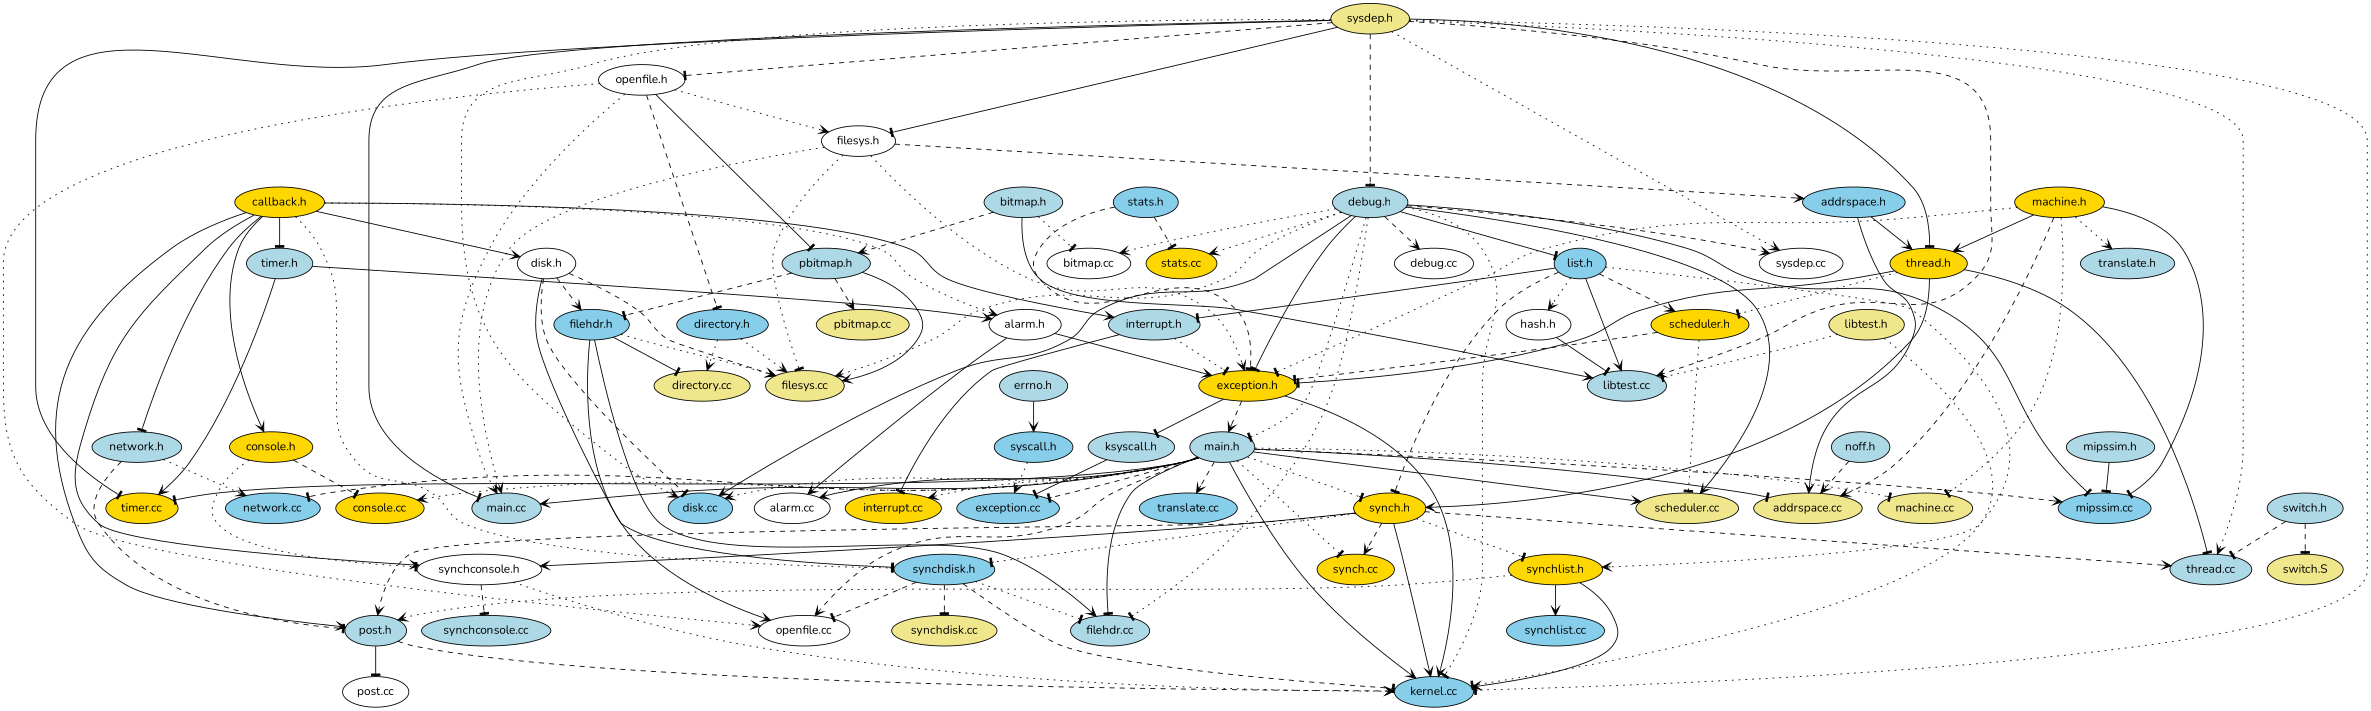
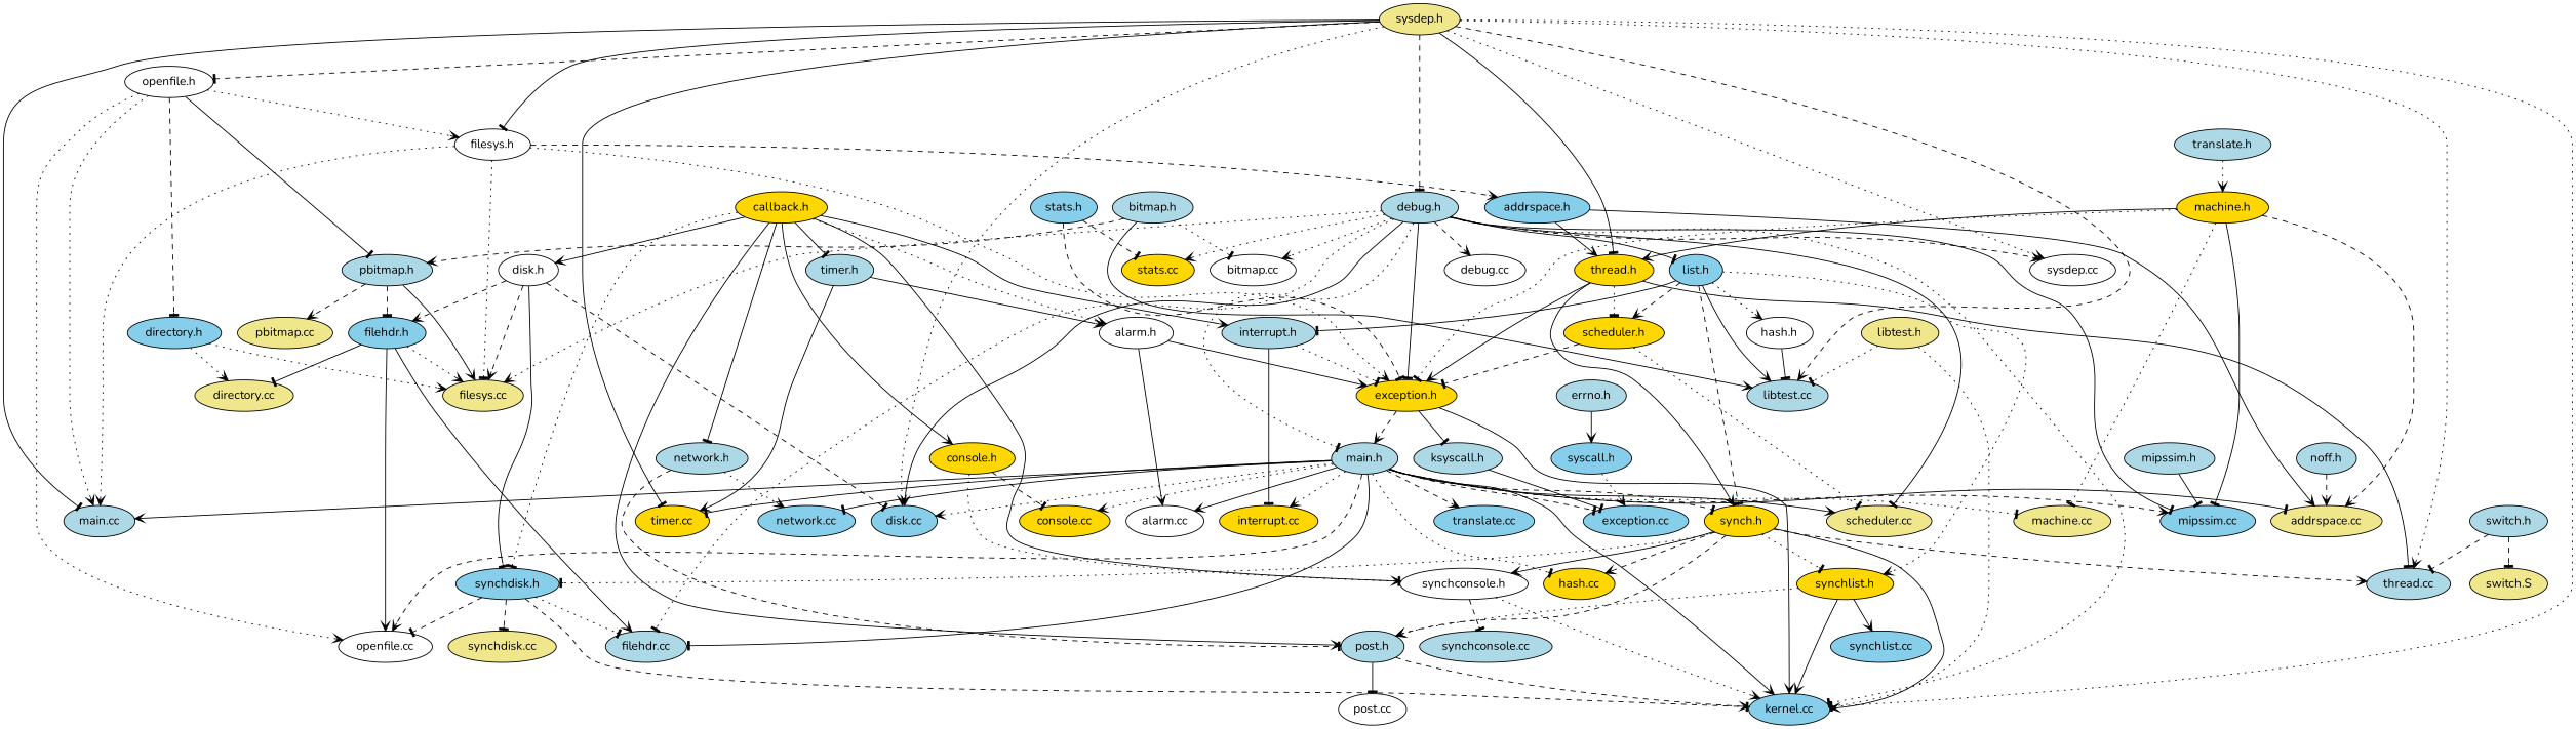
  digraph {
    fontname=Nunito
    node [fillcolor=lightblue fontname=Nunito style=filled]
    edge [arrowhead=vee fontname=Nunito style=solid]
    "filehdr.h" [fillcolor=skyblue]
    "directory.cc" [fillcolor=khaki]
    "filehdr.cc"
    "filesys.cc" [fillcolor=khaki]
    "openfile.cc" [fillcolor=white]
    "directory.h" [fillcolor=skyblue]
    "openfile.h" [fillcolor=white]
    "pbitmap.h"
    "filesys.h" [fillcolor=white]
    "main.cc"
    "pbitmap.cc" [fillcolor=khaki]
    n12 [fillcolor=gold label="exception.h"]
    "addrspace.h" [fillcolor=skyblue]
    "debug.h"
    "main.h"
    "bitmap.cc" [fillcolor=white]
    "debug.cc" [fillcolor=white]
    "list.h" [fillcolor=skyblue]
    "sysdep.cc" [fillcolor=white]
    "disk.cc" [fillcolor=skyblue]
    "mipssim.cc" [fillcolor=skyblue]
    "stats.cc" [fillcolor=gold]
    "kernel.cc" [fillcolor=skyblue]
    "scheduler.cc" [fillcolor=khaki]
    "synch.h" [fillcolor=gold]
    "console.cc" [fillcolor=gold]
    "interrupt.cc" [fillcolor=gold]
    "machine.cc" [fillcolor=khaki]
    "network.cc" [fillcolor=skyblue]
    "timer.cc" [fillcolor=gold]
    "translate.cc" [fillcolor=skyblue]
    "alarm.cc" [fillcolor=white]
-   "synch.cc" [fillcolor=gold]
+   "synch.cc" [fillcolor=gold label="hash.cc"]
    "addrspace.cc" [fillcolor=khaki]
    "exception.cc" [fillcolor=skyblue]
    "libtest.cc"
    "synchlist.h" [fillcolor=gold]
    "interrupt.h"
    "hash.h" [fillcolor=white]
    "scheduler.h" [fillcolor=gold]
    "ksyscall.h"
    "synchdisk.h" [fillcolor=skyblue]
    "synchdisk.cc" [fillcolor=khaki]
    "thread.cc"
    "post.h"
    "synchconsole.h" [fillcolor=white]
    "disk.h" [fillcolor=white]
    "thread.h" [fillcolor=gold]
    "sysdep.h" [fillcolor=khaki]
    "bitmap.h"
    "post.cc" [fillcolor=white]
    "synchlist.cc" [fillcolor=skyblue]
    "synchconsole.cc"
    "callback.h" [fillcolor=gold]
    "console.h" [fillcolor=gold]
    "network.h"
    "timer.h"
    "alarm.h" [fillcolor=white]
    "libtest.h" [fillcolor=khaki]
    "machine.h" [fillcolor=gold]
    "translate.h"
    "mipssim.h"
    "stats.h" [fillcolor=skyblue]
    "switch.h"
    "switch.S" [fillcolor=khaki]
    "noff.h"
    "syscall.h" [fillcolor=skyblue]
    "errno.h"
    "filehdr.h" -> "directory.cc" [arrowhead=tee]
    "filehdr.h" -> "filehdr.cc"
    "filehdr.h" -> "filesys.cc" [style=dotted]
    "filehdr.h" -> "openfile.cc"
    "directory.h" -> "directory.cc" [style=dotted]
    "directory.h" -> "filesys.cc" [style=dotted]
    "openfile.h" -> "openfile.cc" [style=dotted]
    "openfile.h" -> "directory.h" [arrowhead=tee style=dashed]
    "openfile.h" -> "pbitmap.h" [arrowhead=tee]
    "openfile.h" -> "filesys.h" [style=dotted]
    "openfile.h" -> "main.cc" [style=dotted]
    "pbitmap.h" -> "filehdr.h" [arrowhead=tee style=dashed]
    "pbitmap.h" -> "filesys.cc"
    "pbitmap.h" -> "pbitmap.cc" [style=dashed]
    "filesys.h" -> "filesys.cc" [arrowhead=tee style=dotted]
    "filesys.h" -> "main.cc" [style=dotted]
    "filesys.h" -> n12 [style=dotted]
    "filesys.h" -> "addrspace.h" [style=dashed]
    n12 -> "main.h" [style=dashed]
    n12 -> "kernel.cc"
    n12 -> "ksyscall.h" [arrowhead=tee]
    "addrspace.h" -> "addrspace.cc"
    "addrspace.h" -> "thread.h"
    "debug.h" -> "filehdr.cc" [arrowhead=tee style=dotted]
    "debug.h" -> "filesys.cc" [style=dotted]
    "debug.h" -> n12 [arrowhead=tee]
    "debug.h" -> "main.h" [arrowhead=tee style=dotted]
    "debug.h" -> "bitmap.cc" [style=dotted]
    "debug.h" -> "debug.cc" [style=dashed]
    "debug.h" -> "list.h" [arrowhead=tee]
    "debug.h" -> "sysdep.cc" [style=dashed]
    "debug.h" -> "disk.cc"
    "debug.h" -> "mipssim.cc" [arrowhead=tee]
    "debug.h" -> "stats.cc" [style=dotted]
    "debug.h" -> "kernel.cc" [arrowhead=tee style=dotted]
-   "debug.h" -> "scheduler.cc"
+   "debug.h" -> "scheduler.cc" [arrowhead=tee]
    "main.h" -> "filehdr.cc" [arrowhead=tee]
    "main.h" -> "openfile.cc" [style=dashed]
    "main.h" -> "main.cc"
    "main.h" -> "disk.cc" [style=dotted]
    "main.h" -> "mipssim.cc" [style=dashed]
    "main.h" -> "kernel.cc"
    "main.h" -> "scheduler.cc"
-   "main.h" -> "synch.h" [arrowhead=tee style=dotted]
+   "main.h" -> "synch.h" [arrowhead=tee style=dashed]
    "main.h" -> "console.cc" [style=dotted]
    "main.h" -> "interrupt.cc" [style=dotted]
    "main.h" -> "machine.cc" [arrowhead=tee style=dotted]
-   "main.h" -> "network.cc" [arrowhead=tee style=dashed]
+   "main.h" -> "network.cc" [arrowhead=tee]
    "main.h" -> "timer.cc" [arrowhead=tee]
    "main.h" -> "translate.cc" [style=dashed]
    "main.h" -> "alarm.cc"
    "main.h" -> "synch.cc" [arrowhead=tee style=dotted]
    "main.h" -> "addrspace.cc" [arrowhead=tee]
    "main.h" -> "exception.cc" [arrowhead=tee style=dashed]
    "list.h" -> "synch.h" [arrowhead=tee style=dashed]
    "list.h" -> "libtest.cc"
    "list.h" -> "synchlist.h" [style=dotted]
    "list.h" -> "interrupt.h" [arrowhead=tee]
    "list.h" -> "hash.h" [style=dotted]
    "list.h" -> "scheduler.h" [style=dashed]
    "synch.h" -> "kernel.cc"
    "synch.h" -> "synch.cc" [style=dashed]
    "synch.h" -> "synchlist.h" [arrowhead=tee style=dotted]
    "synch.h" -> "synchdisk.h" [arrowhead=tee style=dotted]
    "synch.h" -> "thread.cc" [style=dashed]
    "synch.h" -> "post.h" [style=dashed]
    "synch.h" -> "synchconsole.h"
    "synchlist.h" -> "kernel.cc"
    "synchlist.h" -> "post.h" [style=dotted]
    "synchlist.h" -> "synchlist.cc"
    "interrupt.h" -> n12 [arrowhead=tee style=dotted]
    "interrupt.h" -> "interrupt.cc" [arrowhead=tee]
    "hash.h" -> "libtest.cc" [arrowhead=tee]
    "scheduler.h" -> n12 [arrowhead=tee style=dashed]
    "scheduler.h" -> "scheduler.cc" [arrowhead=tee style=dotted]
    "ksyscall.h" -> "exception.cc" [arrowhead=tee]
    "synchdisk.h" -> "filehdr.cc" [arrowhead=tee style=dotted]
    "synchdisk.h" -> "openfile.cc" [arrowhead=tee style=dashed]
    "synchdisk.h" -> "kernel.cc" [arrowhead=tee style=dashed]
    "synchdisk.h" -> "synchdisk.cc" [arrowhead=tee style=dashed]
    "post.h" -> "kernel.cc" [style=dashed]
    "post.h" -> "post.cc" [arrowhead=tee]
    "synchconsole.h" -> "kernel.cc" [style=dotted]
    "synchconsole.h" -> "synchconsole.cc" [arrowhead=tee style=dashed]
    "disk.h" -> "filehdr.h" [style=dashed]
    "disk.h" -> "filesys.cc" [style=dashed]
    "disk.h" -> "disk.cc" [arrowhead=tee style=dashed]
    "disk.h" -> "synchdisk.h" [arrowhead=tee]
-   "thread.h" -> n12 [arrowhead=tee]
+   "thread.h" -> n12
    "thread.h" -> "synch.h"
    "thread.h" -> "scheduler.h" [arrowhead=tee style=dotted]
    "thread.h" -> "thread.cc" [arrowhead=tee]
    "sysdep.h" -> "openfile.h" [arrowhead=tee style=dashed]
    "sysdep.h" -> "filesys.h" [arrowhead=tee]
    "sysdep.h" -> "main.cc" [arrowhead=tee]
    "sysdep.h" -> "debug.h" [arrowhead=tee style=dashed]
    "sysdep.h" -> "sysdep.cc" [style=dotted]
    "sysdep.h" -> "disk.cc" [style=dotted]
    "sysdep.h" -> "kernel.cc" [arrowhead=tee style=dotted]
    "sysdep.h" -> "timer.cc" [arrowhead=tee]
    "sysdep.h" -> "libtest.cc" [style=dashed]
    "sysdep.h" -> "thread.cc" [style=dotted]
    "sysdep.h" -> "thread.h" [arrowhead=tee]
    "bitmap.h" -> "pbitmap.h" [style=dashed]
    "bitmap.h" -> "bitmap.cc" [arrowhead=tee style=dotted]
    "bitmap.h" -> "libtest.cc"
    "callback.h" -> "interrupt.h"
    "callback.h" -> "synchdisk.h" [arrowhead=tee style=dotted]
    "callback.h" -> "post.h"
    "callback.h" -> "synchconsole.h"
    "callback.h" -> "disk.h"
    "callback.h" -> "console.h"
    "callback.h" -> "network.h" [arrowhead=tee]
    "callback.h" -> "timer.h" [arrowhead=tee]
    "callback.h" -> "alarm.h" [style=dotted]
    "console.h" -> "console.cc" [arrowhead=tee style=dashed]
    "console.h" -> "synchconsole.h" [arrowhead=tee style=dotted]
    "network.h" -> "network.cc" [style=dotted]
    "network.h" -> "post.h" [arrowhead=tee style=dashed]
    "timer.h" -> "timer.cc"
    "timer.h" -> "alarm.h"
    "alarm.h" -> n12
    "alarm.h" -> "alarm.cc"
    "libtest.h" -> "kernel.cc" [arrowhead=tee style=dotted]
    "libtest.h" -> "libtest.cc" [arrowhead=tee style=dotted]
    "machine.h" -> n12 [arrowhead=tee style=dotted]
    "machine.h" -> "mipssim.cc" [arrowhead=tee]
    "machine.h" -> "machine.cc" [arrowhead=tee style=dotted]
    "machine.h" -> "addrspace.cc" [style=dashed]
    "machine.h" -> "thread.h"
-   "machine.h" -> "translate.h" [style=dotted]
+   "translate.h" -> "machine.h" [style=dotted]
    "mipssim.h" -> "mipssim.cc" [arrowhead=tee]
    "stats.h" -> n12 [arrowhead=tee style=dashed]
    "stats.h" -> "stats.cc" [arrowhead=tee style=dashed]
    "switch.h" -> "thread.cc" [arrowhead=tee style=dashed]
    "switch.h" -> "switch.S" [arrowhead=tee style=dashed]
    "noff.h" -> "addrspace.cc" [style=dashed]
    "syscall.h" -> "exception.cc" [style=dotted]
    "errno.h" -> "syscall.h"
  }
